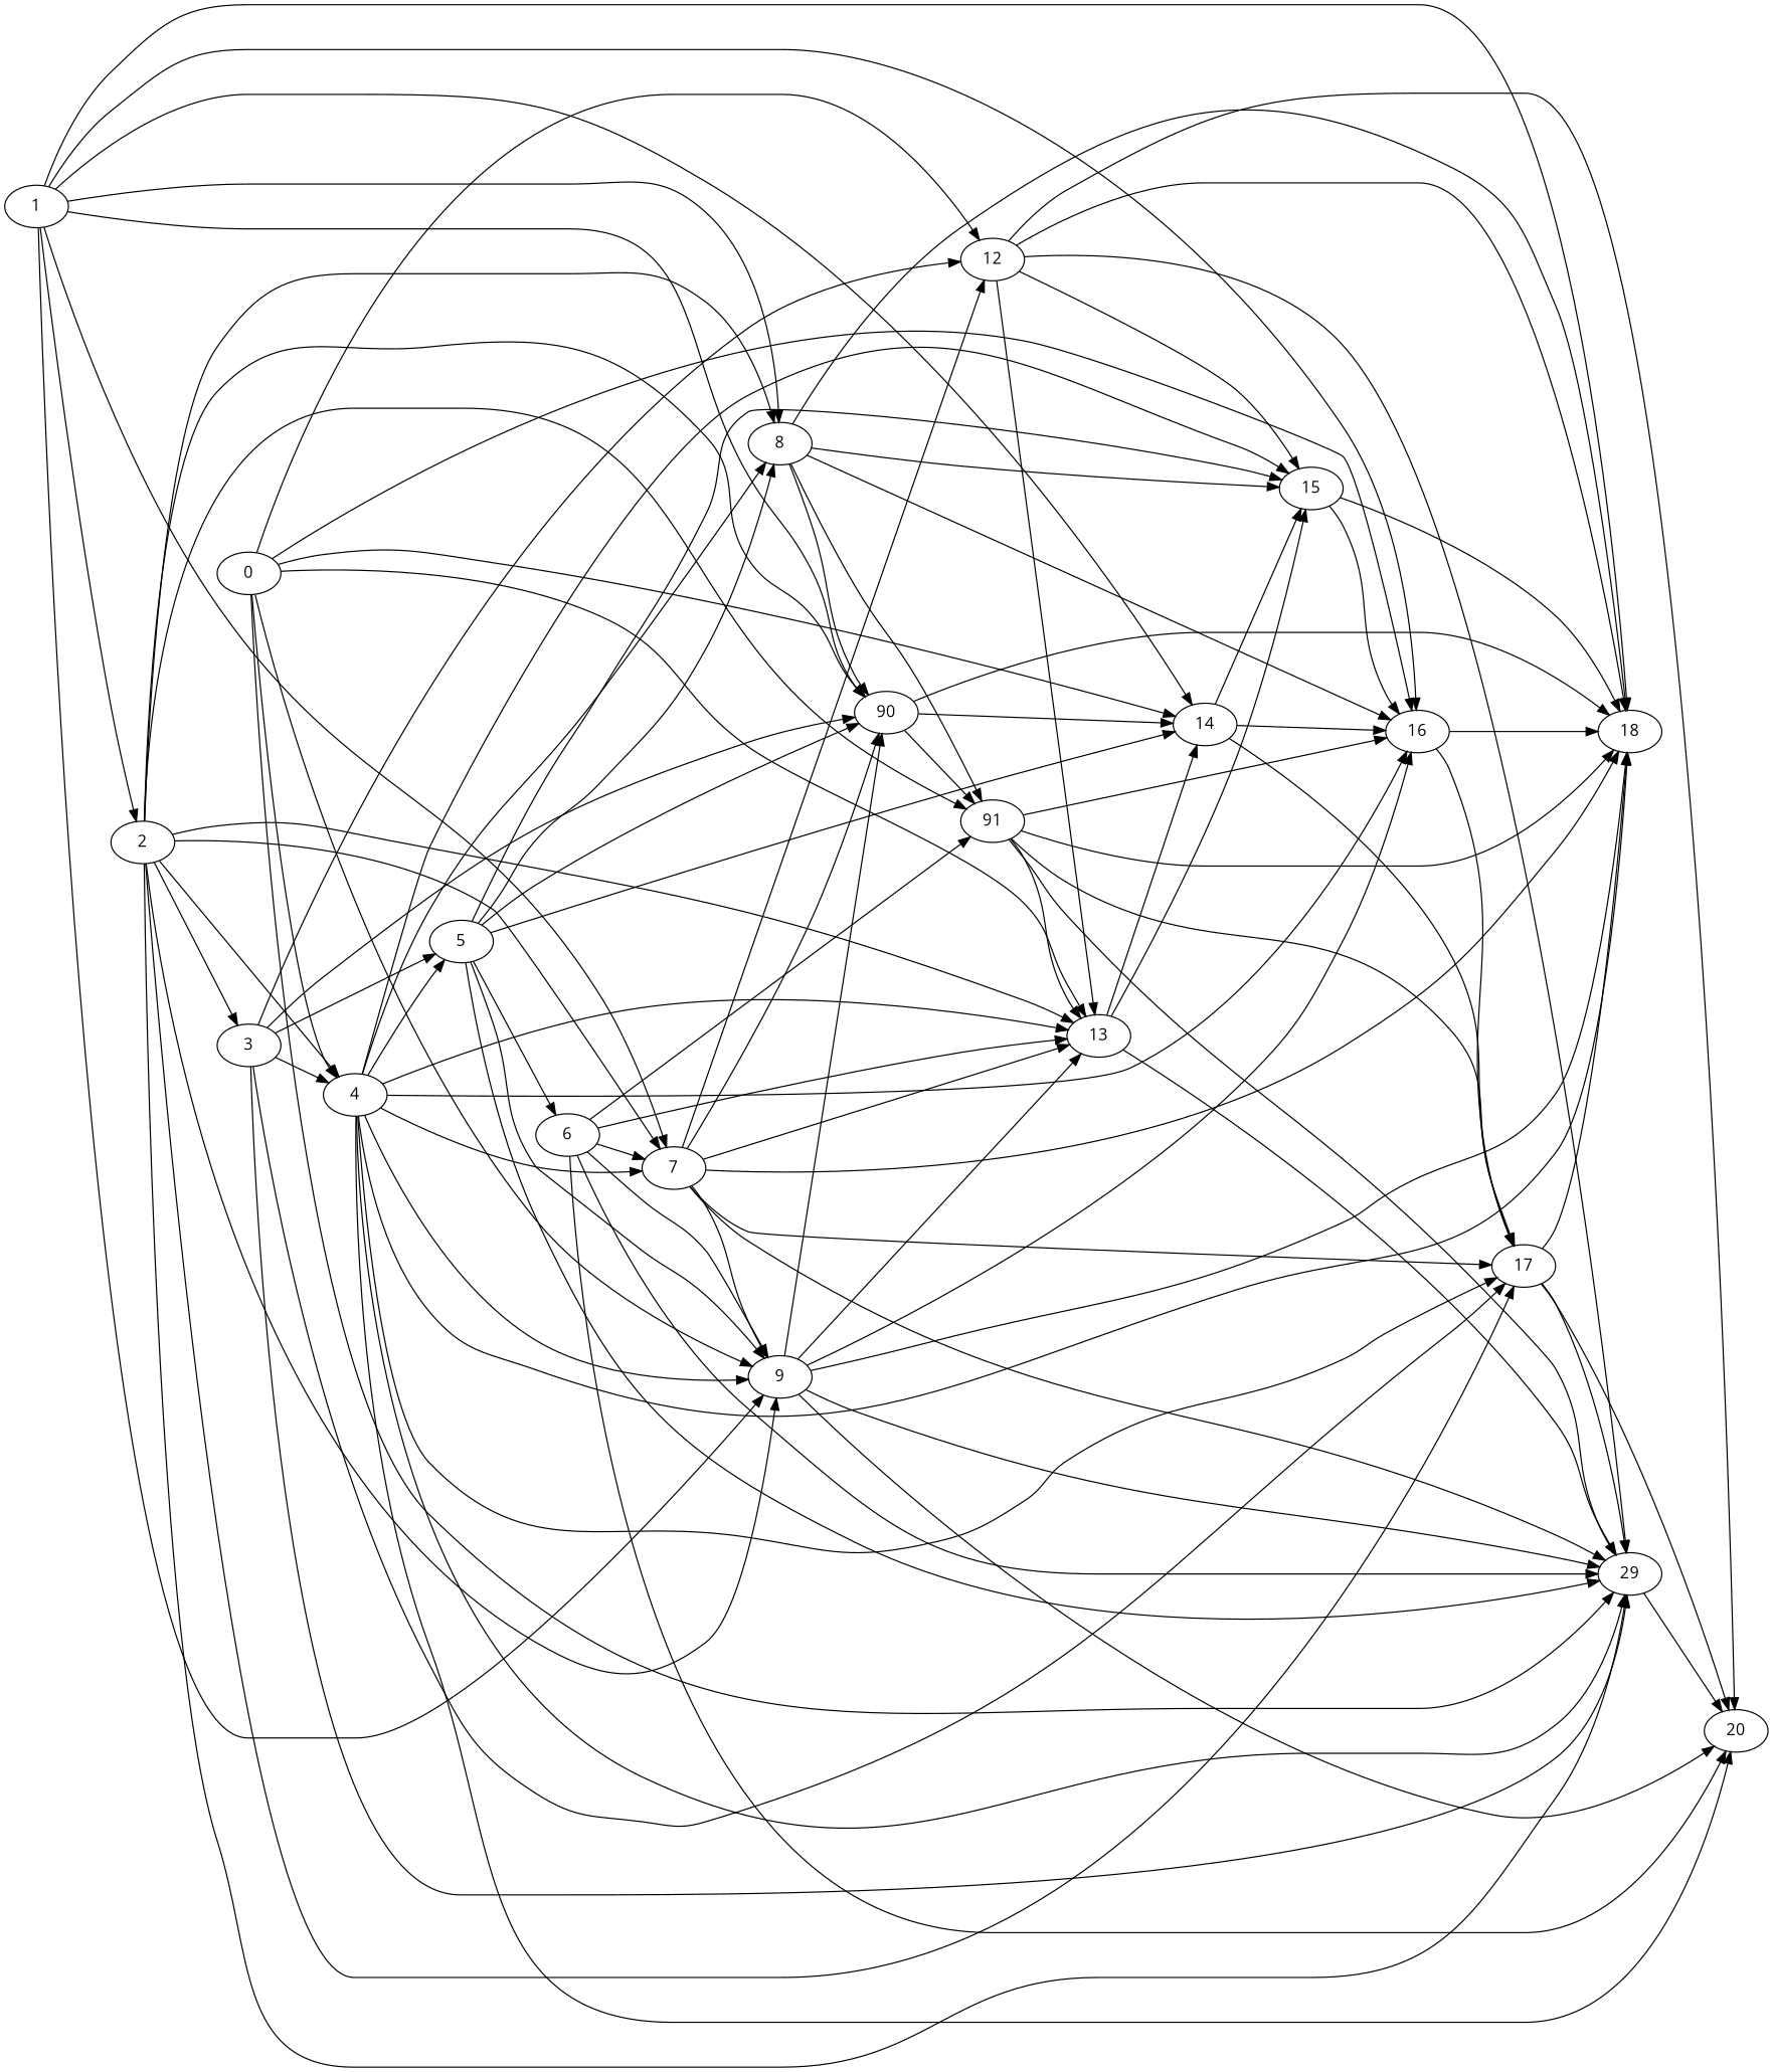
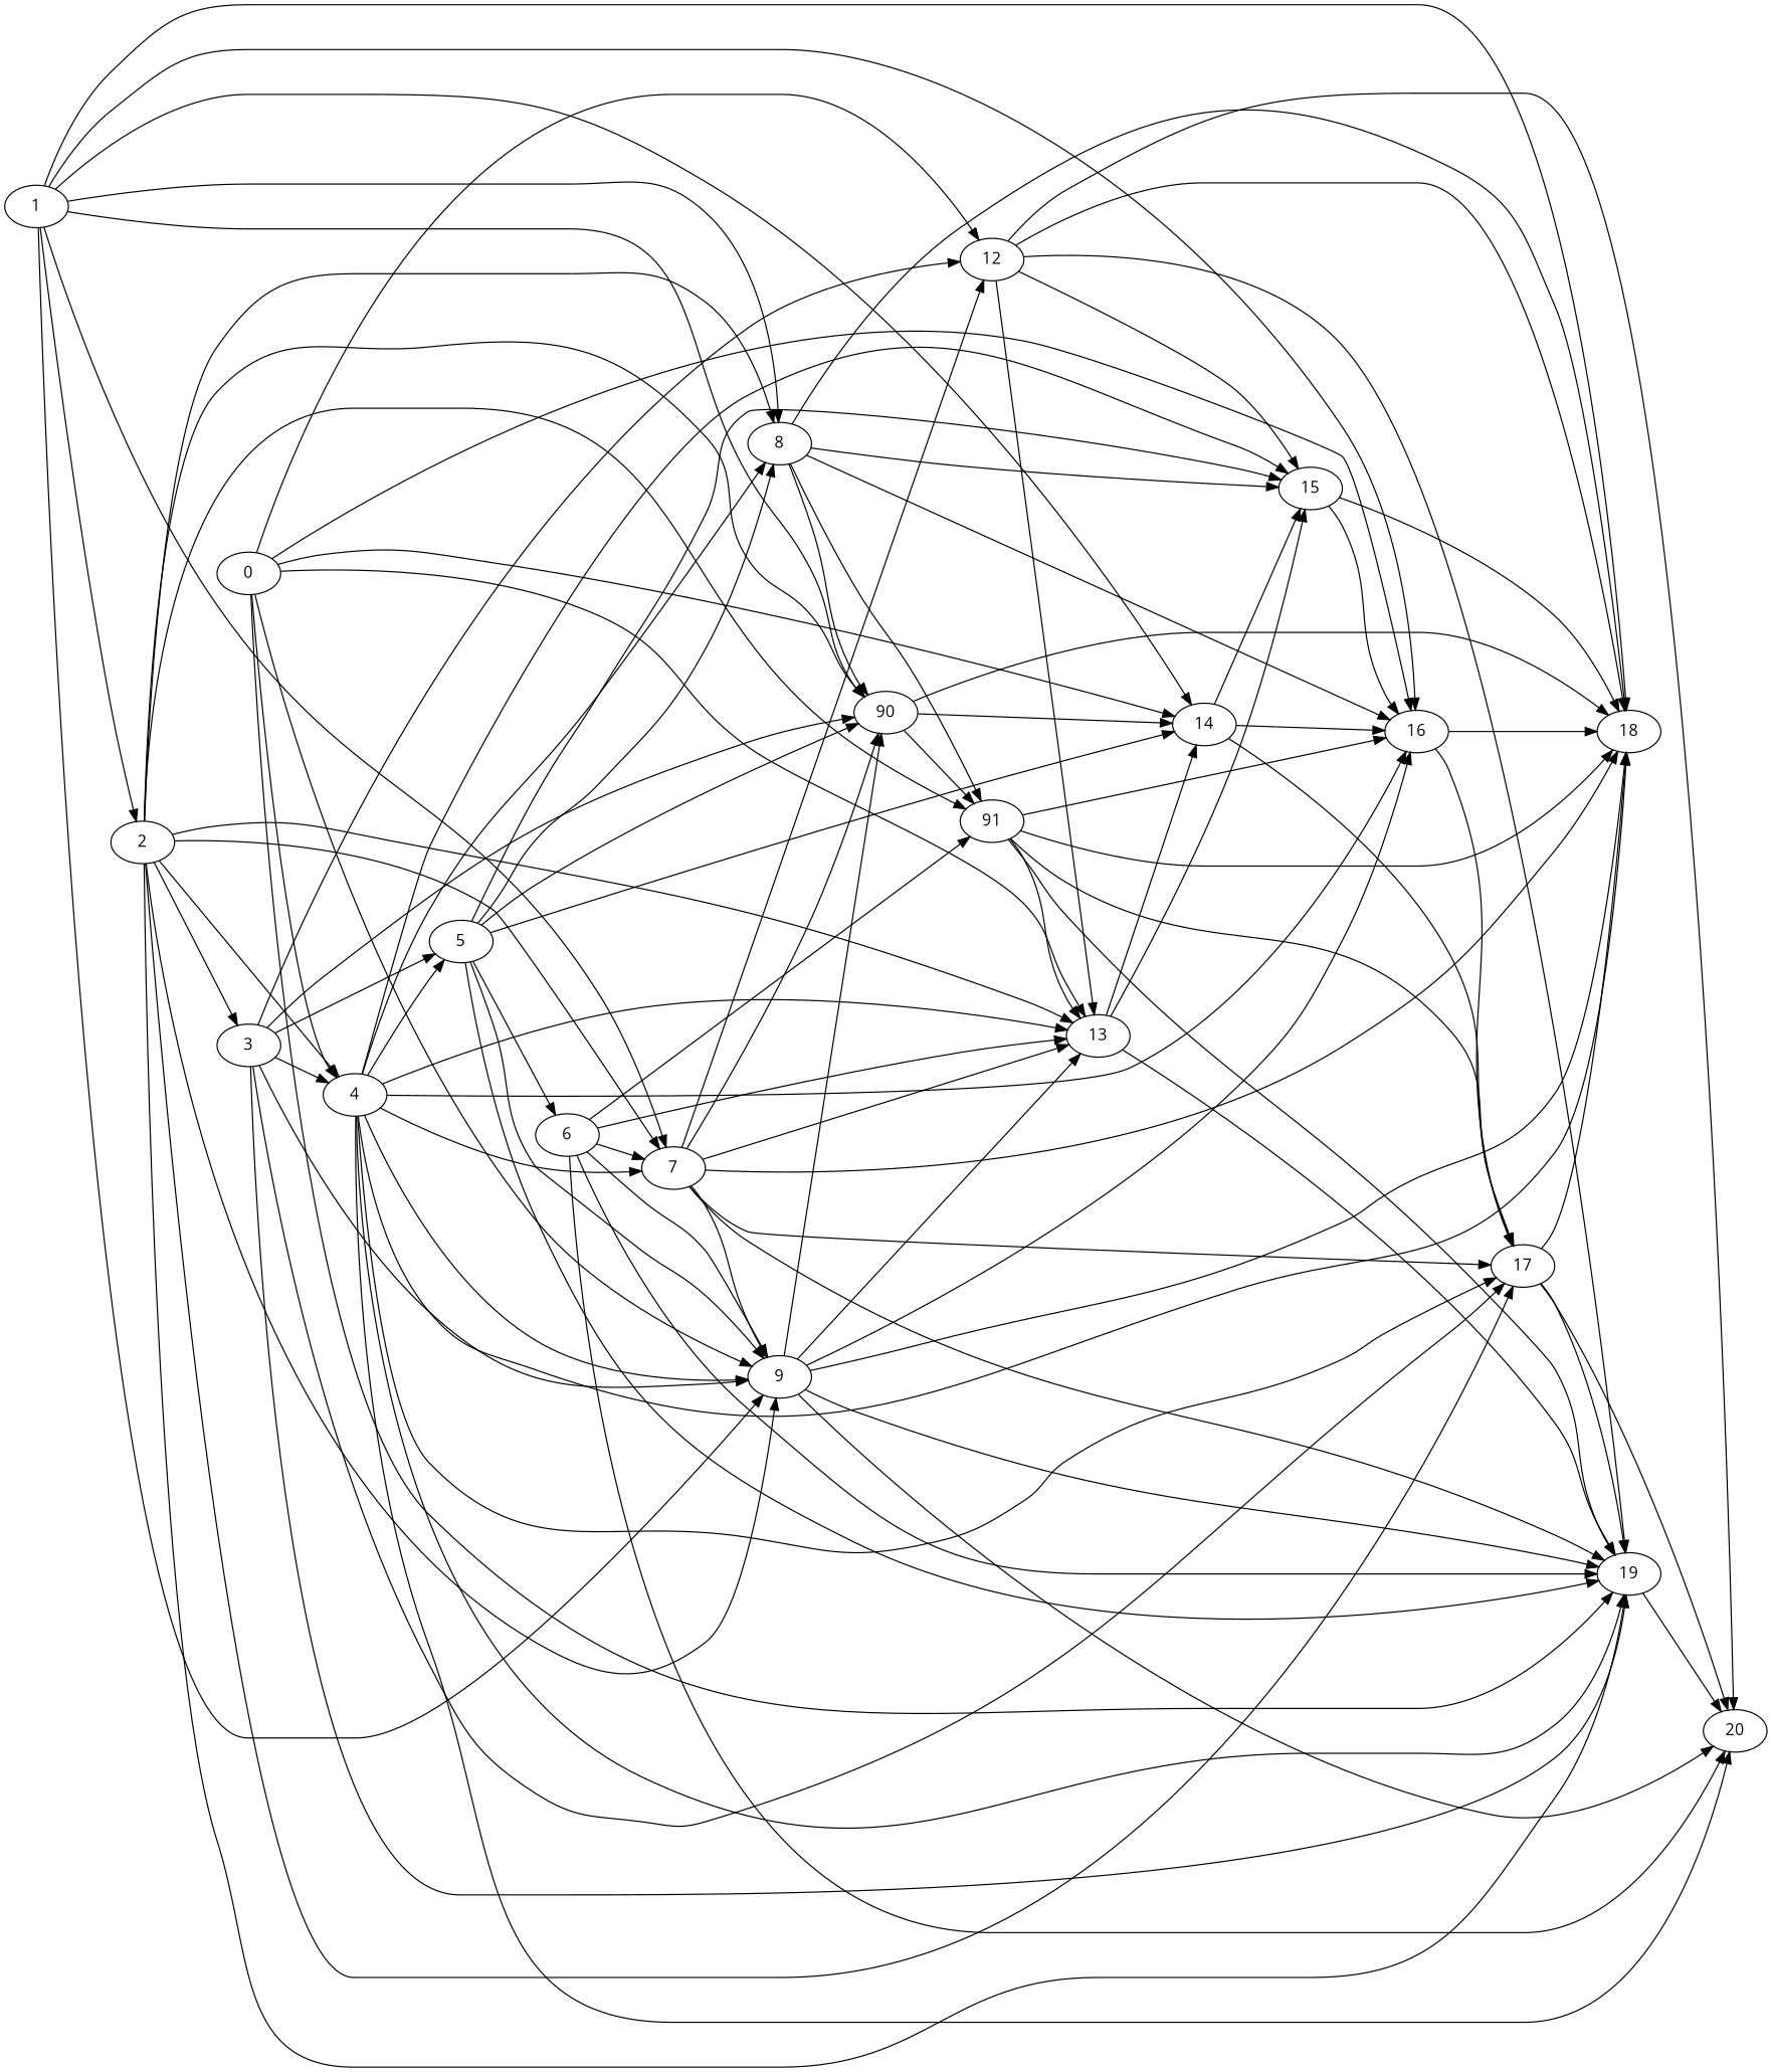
  digraph {
    fontname="Open Sans"
    rankdir=LR
    node [Weight=5 fontname="Open Sans"]
    edge [Weight=11 fontname="Open Sans"]
    1 [Weight=6]
    2 [Weight=7]
    7 [Weight=2]
    9
    8 [Weight=9]
    n6 [Weight=4 label=90]
    14 [Weight=4]
    16 [Weight=3]
    18 [Weight=8]
    3
    4
    n12 [Weight=10 label=91]
    13 [Weight=4]
    17 [Weight=7]
-   19 [Weight=10 label=29]
+   19 [Weight=10]
    12 [Weight=4]
    20 [Weight=6]
    15
    5 [Weight=7]
    6
    0 [Weight=2]
    1 -> 2 [Weight=17]
    1 -> 7
    1 -> 9 [Weight=19]
    1 -> 8
    1 -> n6 [Weight=6]
    1 -> 14 [Weight=8]
    1 -> 16 [Weight=9]
    1 -> 18 [Weight=9]
    2 -> 7 [Weight=4]
    2 -> 9 [Weight=8]
    2 -> 8 [Weight=6]
    2 -> n6 [Weight=17]
    2 -> 3 [Weight=17]
    2 -> 4 [Weight=9]
    2 -> n12 [Weight=17]
    2 -> 13 [Weight=6]
    2 -> 17 [Weight=6]
    2 -> 19
    7 -> 9 [Weight=8]
    7 -> n6 [Weight=4]
    7 -> 18 [Weight=15]
    7 -> 13 [Weight=13]
    7 -> 17 [Weight=17]
    7 -> 19 [Weight=17]
    7 -> 12 [Weight=8]
    9 -> n6 [Weight=17]
    9 -> 16 [Weight=6]
    9 -> 18
    9 -> 13 [Weight=13]
    9 -> 19 [Weight=6]
    9 -> 20 [Weight=15]
    8 -> n6 [Weight=8]
    8 -> 16 [Weight=4]
    8 -> 18
    8 -> n12 [Weight=17]
    8 -> 15 [Weight=13]
    n6 -> 14 [Weight=19]
    n6 -> 18 [Weight=6]
    n6 -> n12
    14 -> 16 [Weight=19]
    14 -> 17 [Weight=9]
    14 -> 15 [Weight=19]
    16 -> 18 [Weight=4]
    16 -> 17 [Weight=15]
+   3 -> 9 [Weight=19]
    3 -> n6 [Weight=8]
    3 -> 4 [Weight=15]
    3 -> 17 [Weight=17]
    3 -> 19
    3 -> 12
    3 -> 5 [Weight=8]
    4 -> 7
    4 -> 9 [Weight=19]
    4 -> 8 [Weight=19]
    4 -> 16
    4 -> 18
    4 -> 13 [Weight=19]
    4 -> 17 [Weight=4]
    4 -> 19 [Weight=13]
    4 -> 20 [Weight=13]
    4 -> 15 [Weight=13]
    4 -> 5 [Weight=9]
    n12 -> 16 [Weight=8]
    n12 -> 18 [Weight=8]
    n12 -> 13 [Weight=13]
    n12 -> 17 [Weight=19]
    n12 -> 19 [Weight=13]
    13 -> 14 [Weight=17]
    13 -> 19 [Weight=19]
    13 -> 15
    17 -> 18 [Weight=15]
    17 -> 19 [Weight=6]
    17 -> 20 [Weight=13]
    19 -> 20 [Weight=15]
    12 -> 18 [Weight=8]
    12 -> 13 [Weight=6]
    12 -> 19 [Weight=9]
    12 -> 20 [Weight=6]
    12 -> 15 [Weight=9]
    15 -> 16 [Weight=17]
    15 -> 18 [Weight=13]
    5 -> 9 [Weight=9]
    5 -> 8 [Weight=9]
    5 -> n6 [Weight=6]
    5 -> 14 [Weight=13]
    5 -> 19 [Weight=15]
    5 -> 15 [Weight=8]
    5 -> 6 [Weight=6]
    6 -> 7 [Weight=9]
    6 -> 9
    6 -> n12 [Weight=17]
    6 -> 13 [Weight=13]
    6 -> 19 [Weight=6]
    6 -> 20 [Weight=15]
    0 -> 9 [Weight=17]
    0 -> 14
    0 -> 16
    0 -> 4 [Weight=9]
    0 -> 13 [Weight=17]
    0 -> 19 [Weight=6]
    0 -> 12 [Weight=15]
  }
